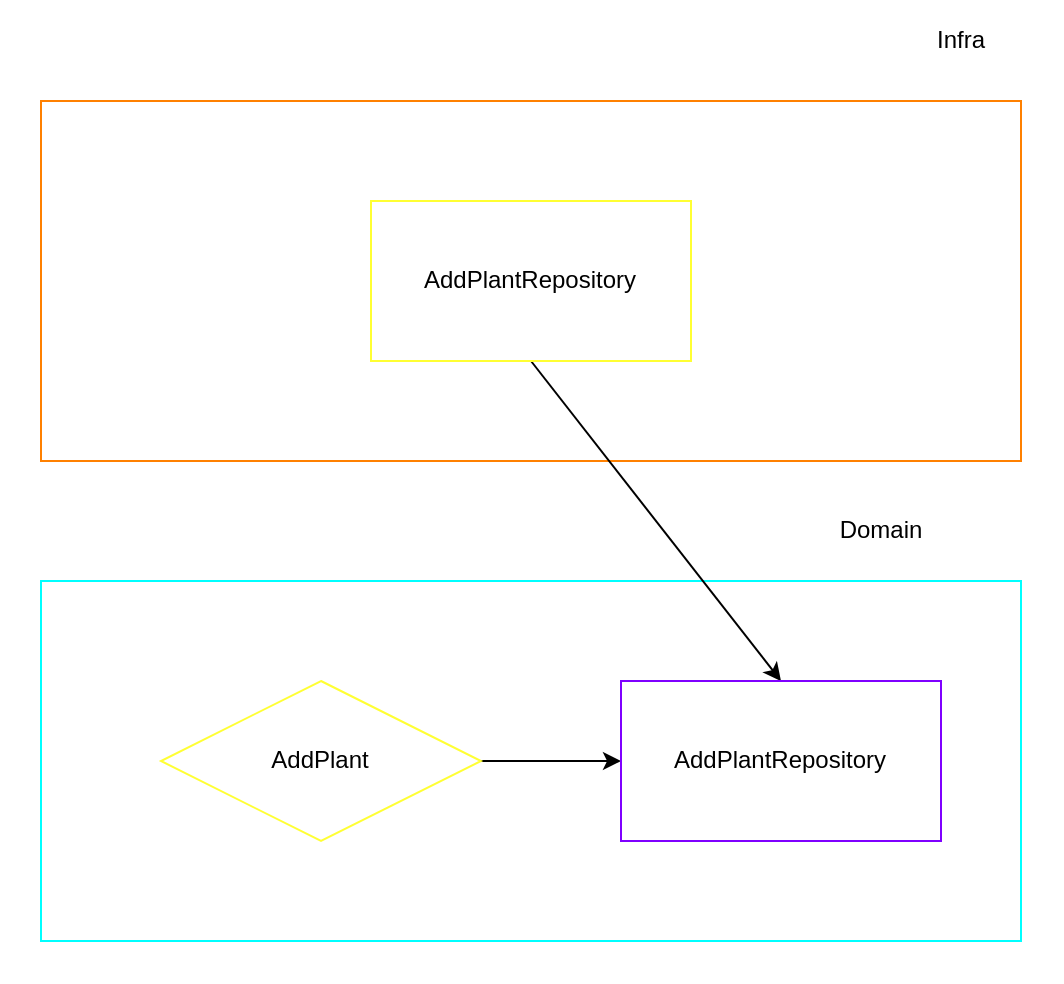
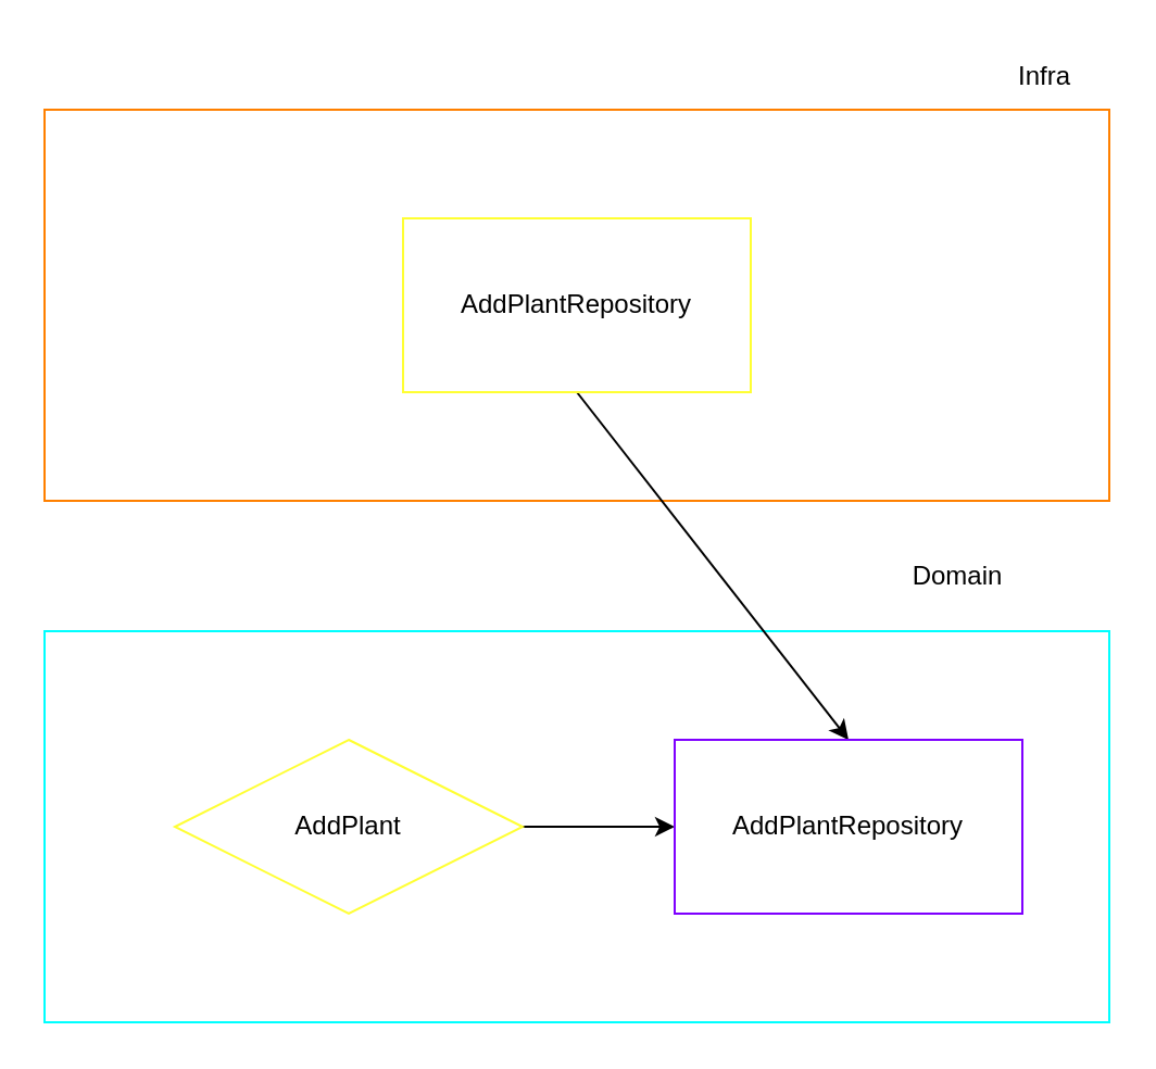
  <mxCell id="0" />
  <mxCell id="1" parent="0" />
  <mxCell id="2" value="" style="rounded=0;whiteSpace=wrap;html=1;strokeColor=#FF8000;" vertex="1" parent="1"><mxGeometry x="20" y="50" width="490" height="180" as="geometry" /></mxCell>
  <mxCell id="3" value="" style="rounded=0;whiteSpace=wrap;html=1;strokeColor=#00FFFF;" vertex="1" parent="1"><mxGeometry x="20" y="290" width="490" height="180" as="geometry" /></mxCell>
  <mxCell id="4" value="Domain" style="text;html=1;align=center;verticalAlign=middle;resizable=0;points=[];autosize=1;strokeColor=none;fillColor=none;" vertex="1" parent="1"><mxGeometry x="410" y="250" width="60" height="30" as="geometry" /></mxCell>
  <mxCell id="5" style="edgeStyle=none;html=1;" edge="1" parent="1" source="6" target="10"><mxGeometry relative="1" as="geometry" /></mxCell>
  <mxCell id="6" value="AddPlant" style="rhombus;whiteSpace=wrap;html=1;strokeColor=#FFFF33;" vertex="1" parent="1"><mxGeometry x="80" y="340" width="160" height="80" as="geometry" /></mxCell>
- <mxCell id="7" value="Infra" style="text;html=1;align=center;verticalAlign=middle;resizable=0;points=[];autosize=1;strokeColor=none;fillColor=none;" vertex="1" parent="1"><mxGeometry x="455" y="5" width="50" height="30" as="geometry" /></mxCell>
+ <mxCell id="7" value="Infra" style="text;html=1;align=center;verticalAlign=middle;resizable=0;points=[];autosize=1;strokeColor=none;fillColor=none;" vertex="1" parent="1"><mxGeometry x="455" y="20" width="50" height="30" as="geometry" /></mxCell>
  <mxCell id="8" style="edgeStyle=none;html=1;entryX=0.5;entryY=0;entryDx=0;entryDy=0;exitX=0.5;exitY=1;exitDx=0;exitDy=0;" edge="1" parent="1" source="9" target="10"><mxGeometry relative="1" as="geometry" /></mxCell>
  <mxCell id="9" value="AddPlantRepository" style="rounded=0;whiteSpace=wrap;html=1;strokeColor=#FFFF33;" vertex="1" parent="1"><mxGeometry x="185" width="160" height="80" as="geometry" y="100" /></mxCell>
  <mxCell id="10" value="AddPlantRepository" style="rounded=0;whiteSpace=wrap;html=1;strokeColor=#7F00FF;" vertex="1" parent="1"><mxGeometry x="310" y="340" width="160" height="80" as="geometry" /></mxCell>
